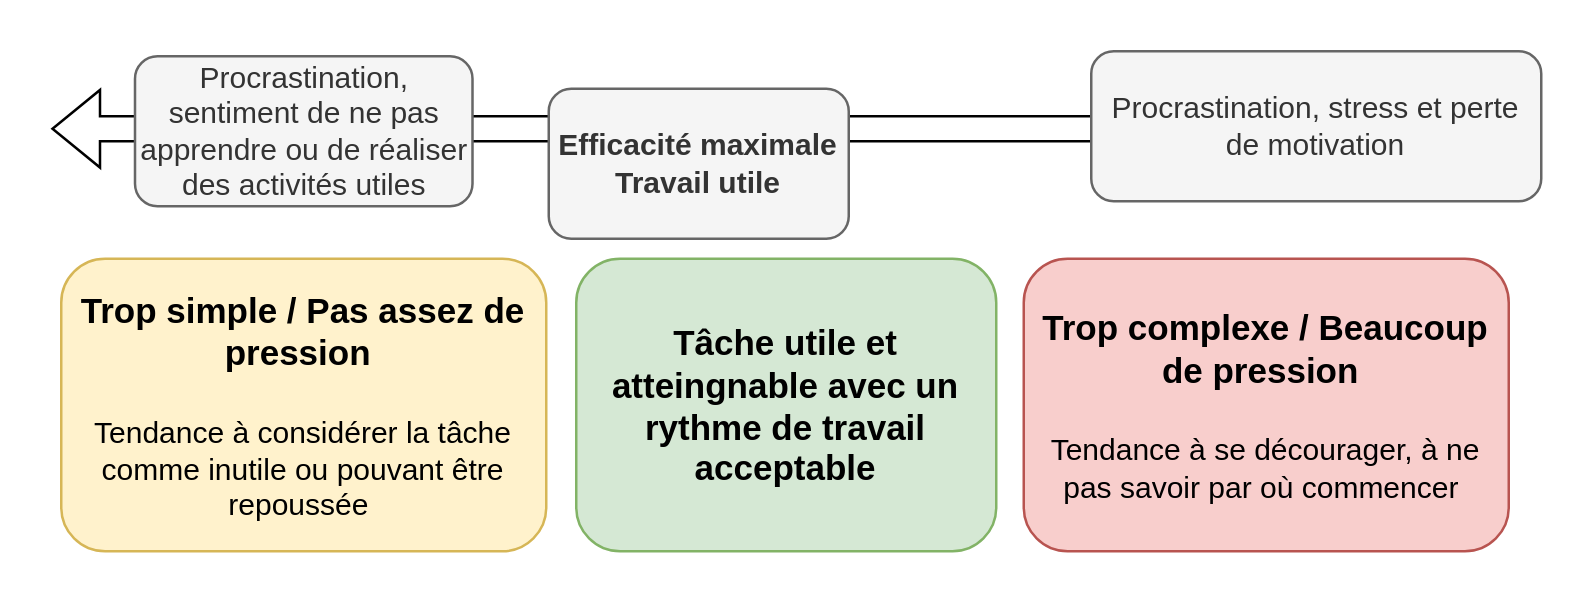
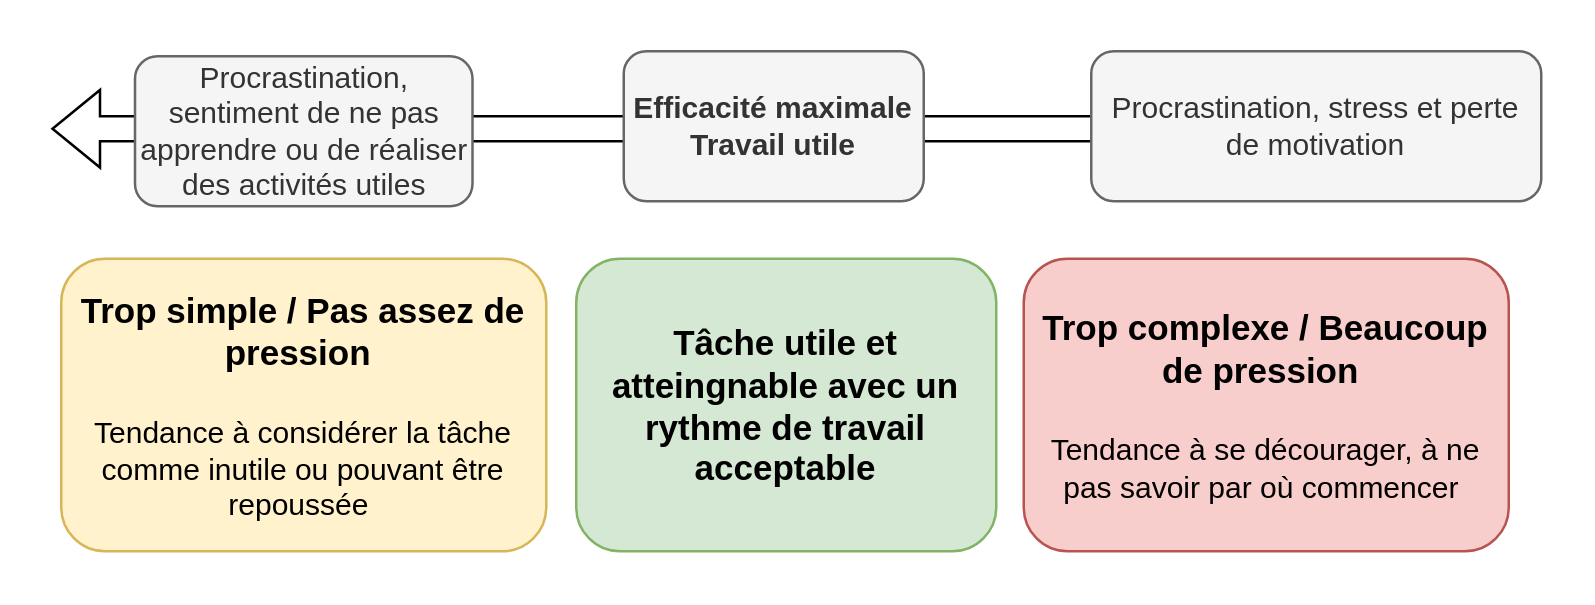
  <mxCell id="0" />
  <mxCell id="1" parent="0" />
  <mxCell id="2" value="" style="shape=flexArrow;endArrow=classic;startArrow=classic;html=1;rounded=0;" edge="1" parent="1"><mxGeometry width="100" height="100" relative="1" as="geometry"><mxPoint x="20" y="51" as="sourcePoint" /><mxPoint x="605" y="51" as="targetPoint" /></mxGeometry></mxCell>
  <mxCell id="3" value="&lt;div style=&quot;font-size: 14px;&quot;&gt;&lt;b style=&quot;&quot;&gt;&lt;font style=&quot;font-size: 14px;&quot;&gt;Trop simple / Pas assez de pression&amp;nbsp;&lt;br&gt;&lt;br&gt;&lt;/font&gt;&lt;/b&gt;&lt;/div&gt;&lt;div style=&quot;&quot;&gt;&lt;font style=&quot;font-size: 12px;&quot;&gt;Tendance à considérer la tâche comme inutile ou pouvant être repoussée&amp;nbsp;&lt;/font&gt;&lt;/div&gt;" style="rounded=1;whiteSpace=wrap;html=1;fillColor=#fff2cc;strokeColor=#d6b656;" vertex="1" parent="1"><mxGeometry x="24" y="103" width="194" height="117" as="geometry" /></mxCell>
  <mxCell id="4" value="&lt;div style=&quot;font-size: 14px;&quot;&gt;&lt;b style=&quot;&quot;&gt;&lt;font style=&quot;font-size: 14px;&quot;&gt;Trop complexe / Beaucoup de pression&amp;nbsp;&lt;br&gt;&lt;br&gt;&lt;/font&gt;&lt;/b&gt;&lt;/div&gt;&lt;div style=&quot;&quot;&gt;&lt;font style=&quot;font-size: 12px;&quot;&gt;Tendance à se décourager, à ne pas savoir par où commencer&amp;nbsp;&lt;/font&gt;&lt;/div&gt;" style="rounded=1;whiteSpace=wrap;html=1;fillColor=#f8cecc;strokeColor=#b85450;" vertex="1" parent="1"><mxGeometry x="409" y="103" width="194" height="117" as="geometry" /></mxCell>
  <mxCell id="5" value="&lt;div style=&quot;font-size: 14px;&quot;&gt;&lt;b style=&quot;&quot;&gt;&lt;font style=&quot;font-size: 14px;&quot;&gt;Tâche utile et atteingnable avec un rythme de travail acceptable&lt;br&gt;&lt;/font&gt;&lt;/b&gt;&lt;/div&gt;" style="rounded=1;whiteSpace=wrap;html=1;fillColor=#d5e8d4;strokeColor=#82b366;" vertex="1" parent="1"><mxGeometry x="230" y="103" width="168" height="117" as="geometry" /></mxCell>
  <mxCell id="6" value="Procrastination,&lt;div&gt;sentiment de ne pas apprendre ou de réaliser des activités utiles&lt;/div&gt;" style="rounded=1;whiteSpace=wrap;html=1;fillColor=#f5f5f5;strokeColor=#666666;fontColor=#333333;" vertex="1" parent="1"><mxGeometry x="53.5" y="22" width="135" height="60" as="geometry" /></mxCell>
- <mxCell id="7" value="&lt;b&gt;Efficacité maximale&lt;/b&gt;&lt;div&gt;&lt;b&gt;Travail utile&lt;/b&gt;&lt;/div&gt;" style="rounded=1;whiteSpace=wrap;html=1;fillColor=#f5f5f5;strokeColor=#666666;fontColor=#333333;" vertex="1" parent="1"><mxGeometry x="219" y="35" width="120" height="60" as="geometry" /></mxCell>
+ <mxCell id="7" value="&lt;b&gt;Efficacité maximale&lt;/b&gt;&lt;div&gt;&lt;b&gt;Travail utile&lt;/b&gt;&lt;/div&gt;" style="rounded=1;whiteSpace=wrap;html=1;fillColor=#f5f5f5;strokeColor=#666666;fontColor=#333333;" vertex="1" parent="1"><mxGeometry x="249" y="20" width="120" height="60" as="geometry" /></mxCell>
  <mxCell id="8" value="Procrastination, stress et perte de motivation" style="rounded=1;whiteSpace=wrap;html=1;fillColor=#f5f5f5;strokeColor=#666666;fontColor=#333333;" vertex="1" parent="1"><mxGeometry x="436" y="20" width="180" height="60" as="geometry" /></mxCell>
